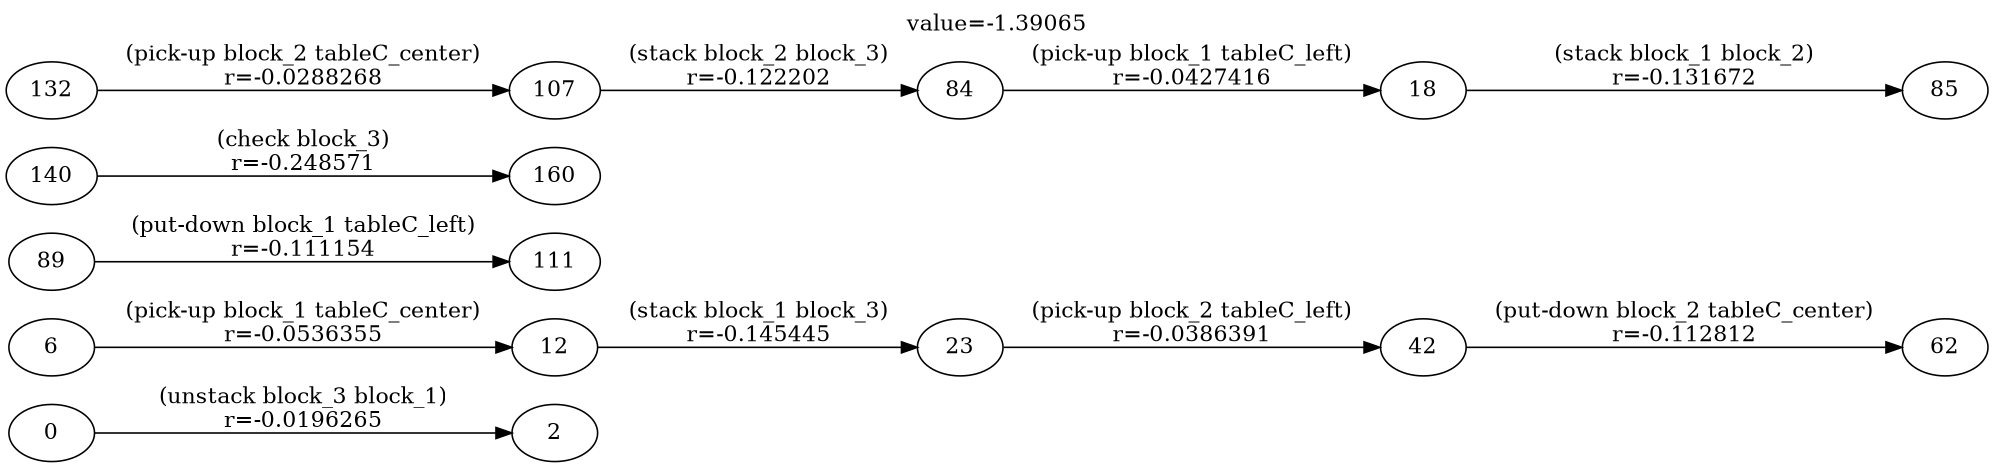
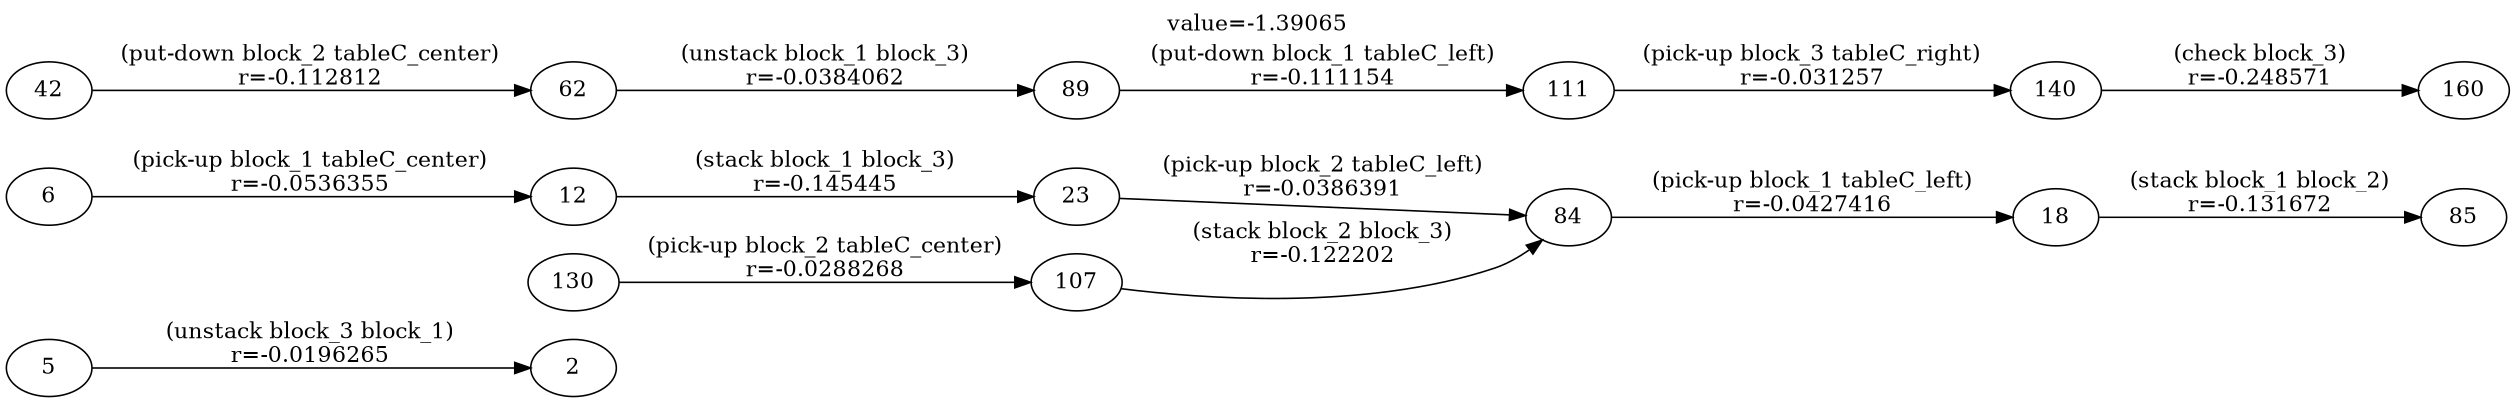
  digraph {
    label="value=-1.39065"
    labelloc=top
    rankdir=LR
-   0
+   0 [label=5]
    2
    6
    12
    23
    42
    62
    89
    111
    140
    160
-   132
+   132 [label=130]
    107
    84
    n15 [label=18]
    85
    0 -> 2 [label="(unstack block_3 block_1)\nr=-0.0196265"]
    6 -> 12 [label="(pick-up block_1 tableC_center)\nr=-0.0536355"]
    12 -> 23 [label="(stack block_1 block_3)\nr=-0.145445"]
-   23 -> 42 [label="(pick-up block_2 tableC_left)\nr=-0.0386391"]
+   23 -> 84 [label="(pick-up block_2 tableC_left)\nr=-0.0386391"]
    42 -> 62 [label="(put-down block_2 tableC_center)\nr=-0.112812"]
+   62 -> 89 [label="(unstack block_1 block_3)\nr=-0.0384062"]
    89 -> 111 [label="(put-down block_1 tableC_left)\nr=-0.111154"]
+   111 -> 140 [label="(pick-up block_3 tableC_right)\nr=-0.031257"]
    140 -> 160 [label="(check block_3)\nr=-0.248571"]
    132 -> 107 [label="(pick-up block_2 tableC_center)\nr=-0.0288268"]
    107 -> 84 [label="(stack block_2 block_3)\nr=-0.122202"]
    84 -> n15 [label="(pick-up block_1 tableC_left)\nr=-0.0427416"]
    n15 -> 85 [label="(stack block_1 block_2)\nr=-0.131672"]
  }
